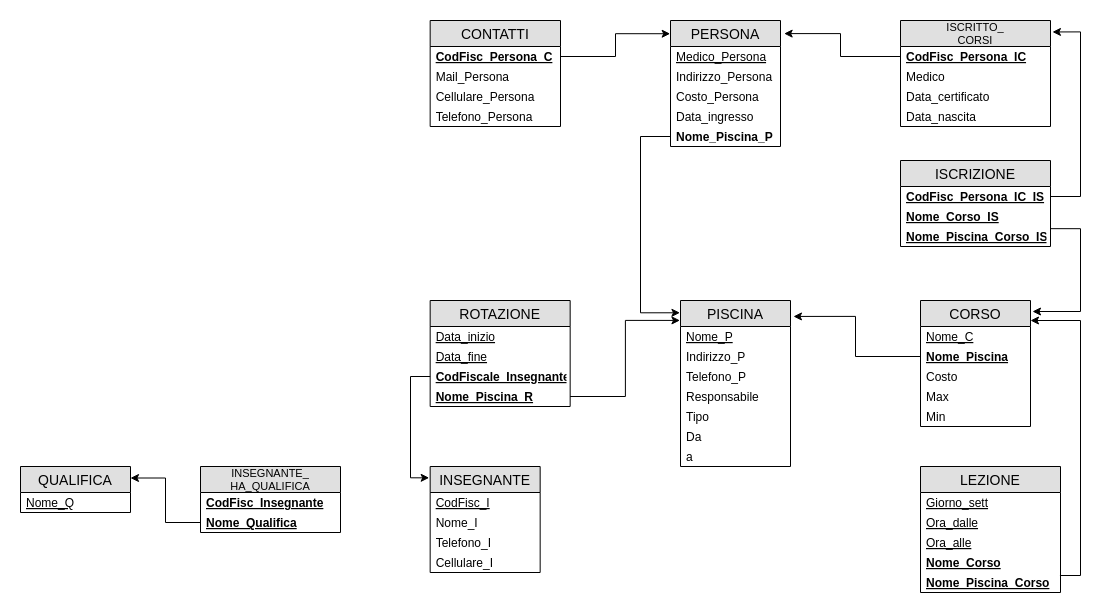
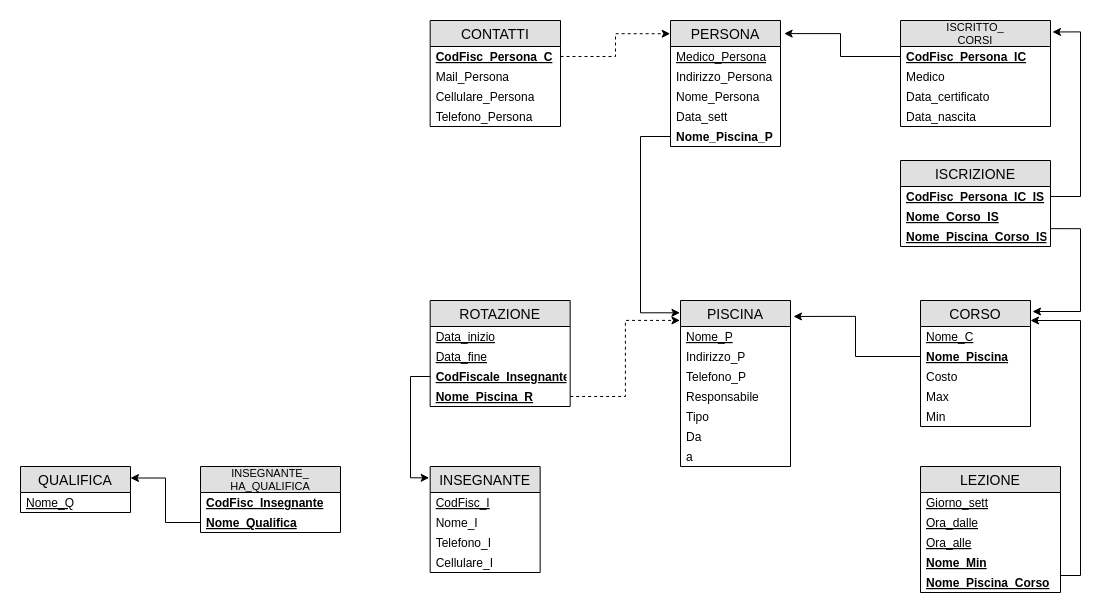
  <mxCell id="0" />
  <mxCell id="1" parent="0" />
  <mxCell id="2" value="PISCINA" style="swimlane;fontStyle=0;childLayout=stackLayout;horizontal=1;startSize=26;fillColor=#e0e0e0;horizontalStack=0;resizeParent=1;resizeParentMax=0;resizeLast=0;collapsible=1;marginBottom=0;swimlaneFillColor=#ffffff;align=center;fontSize=14;" parent="1" vertex="1"><mxGeometry x="680" y="300" width="110" height="166" as="geometry"><mxRectangle x="20" y="20" width="90" height="26" as="alternateBounds" /></mxGeometry></mxCell>
  <mxCell id="3" value="Nome_P" style="text;strokeColor=none;fillColor=none;spacingLeft=4;spacingRight=4;overflow=hidden;rotatable=0;points=[[0,0.5],[1,0.5]];portConstraint=eastwest;fontSize=12;fontStyle=4;verticalAlign=middle;" parent="2" vertex="1"><mxGeometry y="26" width="110" height="20" as="geometry" /></mxCell>
  <mxCell id="4" value="Indirizzo_P" style="text;strokeColor=none;fillColor=none;spacingLeft=4;spacingRight=4;overflow=hidden;rotatable=0;points=[[0,0.5],[1,0.5]];portConstraint=eastwest;fontSize=12;verticalAlign=middle;" parent="2" vertex="1"><mxGeometry y="46" width="110" height="20" as="geometry" /></mxCell>
  <mxCell id="5" value="Telefono_P" style="text;strokeColor=none;fillColor=none;spacingLeft=4;spacingRight=4;overflow=hidden;rotatable=0;points=[[0,0.5],[1,0.5]];portConstraint=eastwest;fontSize=12;verticalAlign=middle;" parent="2" vertex="1"><mxGeometry y="66" width="110" height="20" as="geometry" /></mxCell>
  <mxCell id="6" value="Responsabile" style="text;strokeColor=none;fillColor=none;spacingLeft=4;spacingRight=4;overflow=hidden;rotatable=0;points=[[0,0.5],[1,0.5]];portConstraint=eastwest;fontSize=12;verticalAlign=middle;" parent="2" vertex="1"><mxGeometry y="86" width="110" height="20" as="geometry" /></mxCell>
  <mxCell id="7" value="Tipo" style="text;strokeColor=none;fillColor=none;spacingLeft=4;spacingRight=4;overflow=hidden;rotatable=0;points=[[0,0.5],[1,0.5]];portConstraint=eastwest;fontSize=12;verticalAlign=middle;" parent="2" vertex="1"><mxGeometry y="106" width="110" height="20" as="geometry" /></mxCell>
  <mxCell id="8" value="Da" style="text;strokeColor=none;fillColor=none;spacingLeft=4;spacingRight=4;overflow=hidden;rotatable=0;points=[[0,0.5],[1,0.5]];portConstraint=eastwest;fontSize=12;verticalAlign=middle;" parent="2" vertex="1"><mxGeometry y="126" width="110" height="20" as="geometry" /></mxCell>
  <mxCell id="9" value="a" style="text;strokeColor=none;fillColor=none;spacingLeft=4;spacingRight=4;overflow=hidden;rotatable=0;points=[[0,0.5],[1,0.5]];portConstraint=eastwest;fontSize=12;verticalAlign=middle;" parent="2" vertex="1"><mxGeometry y="146" width="110" height="20" as="geometry" /></mxCell>
  <mxCell id="10" value="CORSO" style="swimlane;fontStyle=0;childLayout=stackLayout;horizontal=1;startSize=26;fillColor=#e0e0e0;horizontalStack=0;resizeParent=1;resizeParentMax=0;resizeLast=0;collapsible=1;marginBottom=0;swimlaneFillColor=#ffffff;align=center;fontSize=14;" parent="1" vertex="1"><mxGeometry x="920" y="300" width="110" height="126" as="geometry"><mxRectangle x="20" y="20" width="90" height="26" as="alternateBounds" /></mxGeometry></mxCell>
  <mxCell id="11" value="Nome_C" style="text;strokeColor=none;fillColor=none;spacingLeft=4;spacingRight=4;overflow=hidden;rotatable=0;points=[[0,0.5],[1,0.5]];portConstraint=eastwest;fontSize=12;fontStyle=4;verticalAlign=middle;" parent="10" vertex="1"><mxGeometry y="26" width="110" height="20" as="geometry" /></mxCell>
  <mxCell id="12" value="Nome_Piscina" style="text;strokeColor=none;fillColor=none;spacingLeft=4;spacingRight=4;overflow=hidden;rotatable=0;points=[[0,0.5],[1,0.5]];portConstraint=eastwest;fontSize=12;fontStyle=5;strokeWidth=2;verticalAlign=middle;labelBackgroundColor=none;" parent="10" vertex="1"><mxGeometry y="46" width="110" height="20" as="geometry" /></mxCell>
  <mxCell id="13" value="Costo" style="text;strokeColor=none;fillColor=none;spacingLeft=4;spacingRight=4;overflow=hidden;rotatable=0;points=[[0,0.5],[1,0.5]];portConstraint=eastwest;fontSize=12;verticalAlign=middle;" parent="10" vertex="1"><mxGeometry y="66" width="110" height="20" as="geometry" /></mxCell>
  <mxCell id="14" value="Max" style="text;strokeColor=none;fillColor=none;spacingLeft=4;spacingRight=4;overflow=hidden;rotatable=0;points=[[0,0.5],[1,0.5]];portConstraint=eastwest;fontSize=12;verticalAlign=middle;" parent="10" vertex="1"><mxGeometry y="86" width="110" height="20" as="geometry" /></mxCell>
  <mxCell id="15" value="Min" style="text;strokeColor=none;fillColor=none;spacingLeft=4;spacingRight=4;overflow=hidden;rotatable=0;points=[[0,0.5],[1,0.5]];portConstraint=eastwest;fontSize=12;verticalAlign=middle;" parent="10" vertex="1"><mxGeometry y="106" width="110" height="20" as="geometry" /></mxCell>
  <mxCell id="16" style="edgeStyle=orthogonalEdgeStyle;rounded=0;orthogonalLoop=1;jettySize=auto;html=1;entryX=1.027;entryY=0.096;entryDx=0;entryDy=0;entryPerimeter=0;" parent="1" source="12" target="2" edge="1"><mxGeometry relative="1" as="geometry" /></mxCell>
  <mxCell id="17" value="LEZIONE" style="swimlane;fontStyle=0;childLayout=stackLayout;horizontal=1;startSize=26;fillColor=#e0e0e0;horizontalStack=0;resizeParent=1;resizeParentMax=0;resizeLast=0;collapsible=1;marginBottom=0;swimlaneFillColor=#ffffff;align=center;fontSize=14;" parent="1" vertex="1"><mxGeometry x="920" y="466" width="140" height="126" as="geometry"><mxRectangle x="20" y="20" width="90" height="26" as="alternateBounds" /></mxGeometry></mxCell>
  <mxCell id="18" value="Giorno_sett" style="text;strokeColor=none;fillColor=none;spacingLeft=4;spacingRight=4;overflow=hidden;rotatable=0;points=[[0,0.5],[1,0.5]];portConstraint=eastwest;fontSize=12;verticalAlign=middle;fontStyle=4" parent="17" vertex="1"><mxGeometry y="26" width="140" height="20" as="geometry" /></mxCell>
  <mxCell id="19" value="Ora_dalle" style="text;strokeColor=none;fillColor=none;spacingLeft=4;spacingRight=4;overflow=hidden;rotatable=0;points=[[0,0.5],[1,0.5]];portConstraint=eastwest;fontSize=12;verticalAlign=middle;fontStyle=4" parent="17" vertex="1"><mxGeometry y="46" width="140" height="20" as="geometry" /></mxCell>
  <mxCell id="20" value="Ora_alle" style="text;strokeColor=none;fillColor=none;spacingLeft=4;spacingRight=4;overflow=hidden;rotatable=0;points=[[0,0.5],[1,0.5]];portConstraint=eastwest;fontSize=12;verticalAlign=middle;fontStyle=4" parent="17" vertex="1"><mxGeometry y="66" width="140" height="20" as="geometry" /></mxCell>
- <mxCell id="21" value="Nome_Corso" style="text;strokeColor=none;fillColor=none;spacingLeft=4;spacingRight=4;overflow=hidden;rotatable=0;points=[[0,0.5],[1,0.5]];portConstraint=eastwest;fontSize=12;fontStyle=5;strokeWidth=2;perimeterSpacing=0;verticalAlign=middle;shadow=0;rounded=0;glass=0;comic=0;" parent="17" vertex="1"><mxGeometry y="86" width="140" height="20" as="geometry" /></mxCell>
+ <mxCell id="21" value="Nome_Min" style="text;strokeColor=none;fillColor=none;spacingLeft=4;spacingRight=4;overflow=hidden;rotatable=0;points=[[0,0.5],[1,0.5]];portConstraint=eastwest;fontSize=12;fontStyle=5;strokeWidth=2;perimeterSpacing=0;verticalAlign=middle;shadow=0;rounded=0;glass=0;comic=0;" parent="17" vertex="1"><mxGeometry y="86" width="140" height="20" as="geometry" /></mxCell>
  <mxCell id="22" value="Nome_Piscina_Corso" style="text;strokeColor=none;fillColor=none;spacingLeft=4;spacingRight=4;overflow=hidden;rotatable=0;points=[[0,0.5],[1,0.5]];portConstraint=eastwest;fontSize=12;fontStyle=5;strokeWidth=2;perimeterSpacing=0;verticalAlign=middle;" parent="17" vertex="1"><mxGeometry y="106" width="140" height="20" as="geometry" /></mxCell>
  <mxCell id="23" style="edgeStyle=orthogonalEdgeStyle;rounded=0;orthogonalLoop=1;jettySize=auto;html=1;exitX=0.996;exitY=0.15;exitDx=0;exitDy=0;exitPerimeter=0;" parent="1" source="22" target="10" edge="1"><mxGeometry relative="1" as="geometry"><mxPoint x="1140" y="530" as="targetPoint" /><Array as="points"><mxPoint x="1080" y="575" /><mxPoint x="1080" y="320" /></Array></mxGeometry></mxCell>
  <mxCell id="24" value="ROTAZIONE" style="swimlane;fontStyle=0;childLayout=stackLayout;horizontal=1;startSize=26;fillColor=#e0e0e0;horizontalStack=0;resizeParent=1;resizeParentMax=0;resizeLast=0;collapsible=1;marginBottom=0;swimlaneFillColor=#ffffff;align=center;fontSize=14;" parent="1" vertex="1"><mxGeometry x="429.67" y="300" width="140" height="106" as="geometry"><mxRectangle x="20" y="20" width="90" height="26" as="alternateBounds" /></mxGeometry></mxCell>
  <mxCell id="25" value="Data_inizio" style="text;strokeColor=none;fillColor=none;spacingLeft=4;spacingRight=4;overflow=hidden;rotatable=0;points=[[0,0.5],[1,0.5]];portConstraint=eastwest;fontSize=12;fontStyle=4;verticalAlign=middle;" parent="24" vertex="1"><mxGeometry y="26" width="140" height="20" as="geometry" /></mxCell>
  <mxCell id="26" value="Data_fine" style="text;strokeColor=none;fillColor=none;spacingLeft=4;spacingRight=4;overflow=hidden;rotatable=0;points=[[0,0.5],[1,0.5]];portConstraint=eastwest;fontSize=12;verticalAlign=middle;fontStyle=4" parent="24" vertex="1"><mxGeometry y="46" width="140" height="20" as="geometry" /></mxCell>
  <mxCell id="27" value="CodFiscale_Insegnante" style="text;strokeColor=none;fillColor=none;spacingLeft=4;spacingRight=4;overflow=hidden;rotatable=0;points=[[0,0.5],[1,0.5]];portConstraint=eastwest;fontSize=12;verticalAlign=middle;fontStyle=5" parent="24" vertex="1"><mxGeometry y="66" width="140" height="20" as="geometry" /></mxCell>
  <mxCell id="28" value="Nome_Piscina_R" style="text;strokeColor=none;fillColor=none;spacingLeft=4;spacingRight=4;overflow=hidden;rotatable=0;points=[[0,0.5],[1,0.5]];portConstraint=eastwest;fontSize=12;verticalAlign=middle;fontStyle=5" parent="24" vertex="1"><mxGeometry y="86" width="140" height="20" as="geometry" /></mxCell>
- <mxCell id="29" style="edgeStyle=orthogonalEdgeStyle;rounded=0;orthogonalLoop=1;jettySize=auto;html=1;entryX=-0.005;entryY=0.12;entryDx=0;entryDy=0;entryPerimeter=0;" parent="1" source="28" target="2" edge="1"><mxGeometry relative="1" as="geometry" /></mxCell>
+ <mxCell id="29" style="edgeStyle=orthogonalEdgeStyle;rounded=0;orthogonalLoop=1;jettySize=auto;html=1;entryX=-0.005;entryY=0.12;entryDx=0;entryDy=0;entryPerimeter=0;dashed=1;" parent="1" source="28" target="2" edge="1"><mxGeometry relative="1" as="geometry" /></mxCell>
  <mxCell id="30" value="INSEGNANTE" style="swimlane;fontStyle=0;childLayout=stackLayout;horizontal=1;startSize=26;fillColor=#e0e0e0;horizontalStack=0;resizeParent=1;resizeParentMax=0;resizeLast=0;collapsible=1;marginBottom=0;swimlaneFillColor=#ffffff;align=center;fontSize=14;" parent="1" vertex="1"><mxGeometry x="429.67" y="466" width="110" height="106" as="geometry"><mxRectangle x="20" y="20" width="90" height="26" as="alternateBounds" /></mxGeometry></mxCell>
  <mxCell id="31" value="CodFisc_I" style="text;strokeColor=none;fillColor=none;spacingLeft=4;spacingRight=4;overflow=hidden;rotatable=0;points=[[0,0.5],[1,0.5]];portConstraint=eastwest;fontSize=12;fontStyle=4;verticalAlign=middle;" parent="30" vertex="1"><mxGeometry y="26" width="110" height="20" as="geometry" /></mxCell>
  <mxCell id="32" value="Nome_I" style="text;strokeColor=none;fillColor=none;spacingLeft=4;spacingRight=4;overflow=hidden;rotatable=0;points=[[0,0.5],[1,0.5]];portConstraint=eastwest;fontSize=12;verticalAlign=middle;" parent="30" vertex="1"><mxGeometry y="46" width="110" height="20" as="geometry" /></mxCell>
  <mxCell id="33" value="Telefono_I" style="text;strokeColor=none;fillColor=none;spacingLeft=4;spacingRight=4;overflow=hidden;rotatable=0;points=[[0,0.5],[1,0.5]];portConstraint=eastwest;fontSize=12;verticalAlign=middle;" parent="30" vertex="1"><mxGeometry y="66" width="110" height="20" as="geometry" /></mxCell>
  <mxCell id="34" value="Cellulare_I" style="text;strokeColor=none;fillColor=none;spacingLeft=4;spacingRight=4;overflow=hidden;rotatable=0;points=[[0,0.5],[1,0.5]];portConstraint=eastwest;fontSize=12;verticalAlign=middle;" parent="30" vertex="1"><mxGeometry y="86" width="110" height="20" as="geometry" /></mxCell>
  <mxCell id="35" style="edgeStyle=orthogonalEdgeStyle;rounded=0;orthogonalLoop=1;jettySize=auto;html=1;entryX=-0.009;entryY=0.107;entryDx=0;entryDy=0;entryPerimeter=0;" parent="1" source="27" target="30" edge="1"><mxGeometry relative="1" as="geometry"><mxPoint x="410" y="479" as="targetPoint" /><Array as="points"><mxPoint x="410" y="376" /><mxPoint x="410" y="477" /></Array></mxGeometry></mxCell>
  <mxCell id="36" value="QUALIFICA" style="swimlane;fontStyle=0;childLayout=stackLayout;horizontal=1;startSize=26;fillColor=#e0e0e0;horizontalStack=0;resizeParent=1;resizeParentMax=0;resizeLast=0;collapsible=1;marginBottom=0;swimlaneFillColor=#ffffff;align=center;fontSize=14;" parent="1" vertex="1"><mxGeometry x="20" y="466" width="110" height="46" as="geometry"><mxRectangle x="20" y="20" width="90" height="26" as="alternateBounds" /></mxGeometry></mxCell>
  <mxCell id="37" value="Nome_Q" style="text;strokeColor=none;fillColor=none;spacingLeft=4;spacingRight=4;overflow=hidden;rotatable=0;points=[[0,0.5],[1,0.5]];portConstraint=eastwest;fontSize=12;fontStyle=4;verticalAlign=middle;" parent="36" vertex="1"><mxGeometry y="26" width="110" height="20" as="geometry" /></mxCell>
  <mxCell id="38" value="INSEGNANTE_&#10;HA_QUALIFICA" style="swimlane;fontStyle=0;childLayout=stackLayout;horizontal=1;startSize=26;fillColor=#e0e0e0;horizontalStack=0;resizeParent=1;resizeParentMax=0;resizeLast=0;collapsible=1;marginBottom=0;swimlaneFillColor=#ffffff;align=center;fontSize=11;" parent="1" vertex="1"><mxGeometry x="200" y="466" width="140" height="66" as="geometry"><mxRectangle x="20" y="20" width="90" height="26" as="alternateBounds" /></mxGeometry></mxCell>
  <mxCell id="39" value="CodFisc_Insegnante" style="text;strokeColor=none;fillColor=none;spacingLeft=4;spacingRight=4;overflow=hidden;rotatable=0;points=[[0,0.5],[1,0.5]];portConstraint=eastwest;fontSize=12;fontStyle=5;verticalAlign=middle;" parent="38" vertex="1"><mxGeometry y="26" width="140" height="20" as="geometry" /></mxCell>
  <mxCell id="40" value="Nome_Qualifica" style="text;strokeColor=none;fillColor=none;spacingLeft=4;spacingRight=4;overflow=hidden;rotatable=0;points=[[0,0.5],[1,0.5]];portConstraint=eastwest;fontSize=12;verticalAlign=middle;fontStyle=5" parent="38" vertex="1"><mxGeometry y="46" width="140" height="20" as="geometry" /></mxCell>
  <mxCell id="41" style="edgeStyle=orthogonalEdgeStyle;rounded=0;orthogonalLoop=1;jettySize=auto;html=1;entryX=1;entryY=0.25;entryDx=0;entryDy=0;fontSize=11;" parent="1" source="40" target="36" edge="1"><mxGeometry relative="1" as="geometry" /></mxCell>
  <mxCell id="42" value="PERSONA" style="swimlane;fontStyle=0;childLayout=stackLayout;horizontal=1;startSize=26;fillColor=#e0e0e0;horizontalStack=0;resizeParent=1;resizeParentMax=0;resizeLast=0;collapsible=1;marginBottom=0;swimlaneFillColor=#ffffff;align=center;fontSize=14;" parent="1" vertex="1"><mxGeometry x="670" y="20" width="110" height="126" as="geometry"><mxRectangle x="20" y="20" width="90" height="26" as="alternateBounds" /></mxGeometry></mxCell>
  <mxCell id="43" value="Medico_Persona" style="text;strokeColor=none;fillColor=none;spacingLeft=4;spacingRight=4;overflow=hidden;rotatable=0;points=[[0,0.5],[1,0.5]];portConstraint=eastwest;fontSize=12;fontStyle=4;verticalAlign=middle;" parent="42" vertex="1"><mxGeometry y="26" width="110" height="20" as="geometry" /></mxCell>
  <mxCell id="44" value="Indirizzo_Persona" style="text;strokeColor=none;fillColor=none;spacingLeft=4;spacingRight=4;overflow=hidden;rotatable=0;points=[[0,0.5],[1,0.5]];portConstraint=eastwest;fontSize=12;verticalAlign=middle;" parent="42" vertex="1"><mxGeometry y="46" width="110" height="20" as="geometry" /></mxCell>
- <mxCell id="45" value="Costo_Persona" style="text;strokeColor=none;fillColor=none;spacingLeft=4;spacingRight=4;overflow=hidden;rotatable=0;points=[[0,0.5],[1,0.5]];portConstraint=eastwest;fontSize=12;verticalAlign=middle;" parent="42" vertex="1"><mxGeometry y="66" width="110" height="20" as="geometry" /></mxCell>
- <mxCell id="46" value="Data_ingresso" style="text;strokeColor=none;fillColor=none;spacingLeft=4;spacingRight=4;overflow=hidden;rotatable=0;points=[[0,0.5],[1,0.5]];portConstraint=eastwest;fontSize=12;verticalAlign=middle;" parent="42" vertex="1"><mxGeometry y="86" width="110" height="20" as="geometry" /></mxCell>
+ <mxCell id="45" value="Nome_Persona" style="text;strokeColor=none;fillColor=none;spacingLeft=4;spacingRight=4;overflow=hidden;rotatable=0;points=[[0,0.5],[1,0.5]];portConstraint=eastwest;fontSize=12;verticalAlign=middle;" parent="42" vertex="1"><mxGeometry y="66" width="110" height="20" as="geometry" /></mxCell>
+ <mxCell id="46" value="Data_sett" style="text;strokeColor=none;fillColor=none;spacingLeft=4;spacingRight=4;overflow=hidden;rotatable=0;points=[[0,0.5],[1,0.5]];portConstraint=eastwest;fontSize=12;verticalAlign=middle;" parent="42" vertex="1"><mxGeometry y="86" width="110" height="20" as="geometry" /></mxCell>
  <mxCell id="47" value="Nome_Piscina_P" style="text;strokeColor=none;fillColor=none;spacingLeft=4;spacingRight=4;overflow=hidden;rotatable=0;points=[[0,0.5],[1,0.5]];portConstraint=eastwest;fontSize=12;verticalAlign=middle;fontStyle=1" parent="42" vertex="1"><mxGeometry y="106" width="110" height="20" as="geometry" /></mxCell>
  <mxCell id="48" style="edgeStyle=orthogonalEdgeStyle;rounded=0;orthogonalLoop=1;jettySize=auto;html=1;entryX=-0.005;entryY=0.074;entryDx=0;entryDy=0;entryPerimeter=0;fontSize=11;exitX=0;exitY=0.5;exitDx=0;exitDy=0;" parent="1" source="47" target="2" edge="1"><mxGeometry relative="1" as="geometry"><Array as="points"><mxPoint x="640" y="136" /><mxPoint x="640" y="312" /></Array></mxGeometry></mxCell>
  <mxCell id="49" value="ISCRITTO_&#10;CORSI" style="swimlane;fontStyle=0;childLayout=stackLayout;horizontal=1;startSize=26;fillColor=#e0e0e0;horizontalStack=0;resizeParent=1;resizeParentMax=0;resizeLast=0;collapsible=1;marginBottom=0;swimlaneFillColor=#ffffff;align=center;fontSize=11;" parent="1" vertex="1"><mxGeometry x="900" y="20" width="150" height="106" as="geometry"><mxRectangle x="20" y="20" width="90" height="26" as="alternateBounds" /></mxGeometry></mxCell>
  <mxCell id="50" value="CodFisc_Persona_IC" style="text;strokeColor=none;fillColor=none;spacingLeft=4;spacingRight=4;overflow=hidden;rotatable=0;points=[[0,0.5],[1,0.5]];portConstraint=eastwest;fontSize=12;fontStyle=5;verticalAlign=middle;" parent="49" vertex="1"><mxGeometry y="26" width="150" height="20" as="geometry" /></mxCell>
  <mxCell id="51" value="Medico" style="text;strokeColor=none;fillColor=none;spacingLeft=4;spacingRight=4;overflow=hidden;rotatable=0;points=[[0,0.5],[1,0.5]];portConstraint=eastwest;fontSize=12;verticalAlign=middle;" parent="49" vertex="1"><mxGeometry y="46" width="150" height="20" as="geometry" /></mxCell>
  <mxCell id="52" value="Data_certificato" style="text;strokeColor=none;fillColor=none;spacingLeft=4;spacingRight=4;overflow=hidden;rotatable=0;points=[[0,0.5],[1,0.5]];portConstraint=eastwest;fontSize=12;verticalAlign=middle;" parent="49" vertex="1"><mxGeometry y="66" width="150" height="20" as="geometry" /></mxCell>
  <mxCell id="53" value="Data_nascita" style="text;strokeColor=none;fillColor=none;spacingLeft=4;spacingRight=4;overflow=hidden;rotatable=0;points=[[0,0.5],[1,0.5]];portConstraint=eastwest;fontSize=12;verticalAlign=middle;" parent="49" vertex="1"><mxGeometry y="86" width="150" height="20" as="geometry" /></mxCell>
  <mxCell id="54" value="ISCRIZIONE" style="swimlane;fontStyle=0;childLayout=stackLayout;horizontal=1;startSize=26;fillColor=#e0e0e0;horizontalStack=0;resizeParent=1;resizeParentMax=0;resizeLast=0;collapsible=1;marginBottom=0;swimlaneFillColor=#ffffff;align=center;fontSize=14;" parent="1" vertex="1"><mxGeometry x="900" y="160" width="150" height="86" as="geometry"><mxRectangle x="20" y="20" width="90" height="26" as="alternateBounds" /></mxGeometry></mxCell>
  <mxCell id="55" value="CodFisc_Persona_IC_IS" style="text;strokeColor=none;fillColor=none;spacingLeft=4;spacingRight=4;overflow=hidden;rotatable=0;points=[[0,0.5],[1,0.5]];portConstraint=eastwest;fontSize=12;fontStyle=5;verticalAlign=middle;" parent="54" vertex="1"><mxGeometry y="26" width="150" height="20" as="geometry" /></mxCell>
  <mxCell id="56" value="Nome_Corso_IS" style="text;strokeColor=none;fillColor=none;spacingLeft=4;spacingRight=4;overflow=hidden;rotatable=0;points=[[0,0.5],[1,0.5]];portConstraint=eastwest;fontSize=12;verticalAlign=middle;fontStyle=5" parent="54" vertex="1"><mxGeometry y="46" width="150" height="20" as="geometry" /></mxCell>
  <mxCell id="57" value="Nome_Piscina_Corso_IS" style="text;strokeColor=none;fillColor=none;spacingLeft=4;spacingRight=4;overflow=hidden;rotatable=0;points=[[0,0.5],[1,0.5]];portConstraint=eastwest;fontSize=12;verticalAlign=middle;fontStyle=5" parent="54" vertex="1"><mxGeometry y="66" width="150" height="20" as="geometry" /></mxCell>
  <mxCell id="58" style="edgeStyle=orthogonalEdgeStyle;rounded=0;orthogonalLoop=1;jettySize=auto;html=1;fontSize=14;exitX=1.002;exitY=1.108;exitDx=0;exitDy=0;exitPerimeter=0;" parent="1" source="56" edge="1"><mxGeometry relative="1" as="geometry"><mxPoint x="1032" y="311" as="targetPoint" /><Array as="points"><mxPoint x="1080" y="228" /><mxPoint x="1080" y="311" /></Array></mxGeometry></mxCell>
  <mxCell id="59" style="edgeStyle=orthogonalEdgeStyle;rounded=0;orthogonalLoop=1;jettySize=auto;html=1;entryX=1.013;entryY=0.108;entryDx=0;entryDy=0;entryPerimeter=0;fontSize=14;exitX=1;exitY=0.5;exitDx=0;exitDy=0;" parent="1" source="55" target="49" edge="1"><mxGeometry relative="1" as="geometry"><mxPoint x="1070" y="196" as="sourcePoint" /><Array as="points"><mxPoint x="1080" y="196" /><mxPoint x="1080" y="32" /></Array></mxGeometry></mxCell>
  <mxCell id="60" style="edgeStyle=orthogonalEdgeStyle;rounded=0;orthogonalLoop=1;jettySize=auto;html=1;exitX=0;exitY=0.5;exitDx=0;exitDy=0;entryX=1.033;entryY=0.104;entryDx=0;entryDy=0;entryPerimeter=0;fontSize=14;" parent="1" source="50" target="42" edge="1"><mxGeometry relative="1" as="geometry" /></mxCell>
  <mxCell id="61" value="CONTATTI" style="swimlane;fontStyle=0;childLayout=stackLayout;horizontal=1;startSize=26;fillColor=#e0e0e0;horizontalStack=0;resizeParent=1;resizeParentMax=0;resizeLast=0;collapsible=1;marginBottom=0;swimlaneFillColor=#ffffff;align=center;fontSize=14;" vertex="1" parent="1"><mxGeometry x="429.67" y="20" width="130.33" height="106" as="geometry"><mxRectangle x="20" y="20" width="90" height="26" as="alternateBounds" /></mxGeometry></mxCell>
  <mxCell id="62" value="CodFisc_Persona_C" style="text;strokeColor=none;fillColor=none;spacingLeft=4;spacingRight=4;overflow=hidden;rotatable=0;points=[[0,0.5],[1,0.5]];portConstraint=eastwest;fontSize=12;fontStyle=5;verticalAlign=middle;" vertex="1" parent="61"><mxGeometry y="26" width="130.33" height="20" as="geometry" /></mxCell>
  <mxCell id="63" value="Mail_Persona" style="text;strokeColor=none;fillColor=none;spacingLeft=4;spacingRight=4;overflow=hidden;rotatable=0;points=[[0,0.5],[1,0.5]];portConstraint=eastwest;fontSize=12;verticalAlign=middle;" vertex="1" parent="61"><mxGeometry y="46" width="130.33" height="20" as="geometry" /></mxCell>
  <mxCell id="64" value="Cellulare_Persona" style="text;strokeColor=none;fillColor=none;spacingLeft=4;spacingRight=4;overflow=hidden;rotatable=0;points=[[0,0.5],[1,0.5]];portConstraint=eastwest;fontSize=12;verticalAlign=middle;" vertex="1" parent="61"><mxGeometry y="66" width="130.33" height="20" as="geometry" /></mxCell>
  <mxCell id="65" value="Telefono_Persona" style="text;strokeColor=none;fillColor=none;spacingLeft=4;spacingRight=4;overflow=hidden;rotatable=0;points=[[0,0.5],[1,0.5]];portConstraint=eastwest;fontSize=12;verticalAlign=middle;" vertex="1" parent="61"><mxGeometry y="86" width="130.33" height="20" as="geometry" /></mxCell>
- <mxCell id="66" style="edgeStyle=orthogonalEdgeStyle;rounded=0;orthogonalLoop=1;jettySize=auto;html=1;entryX=-0.003;entryY=0.105;entryDx=0;entryDy=0;entryPerimeter=0;" edge="1" parent="1" source="62" target="42"><mxGeometry relative="1" as="geometry" /></mxCell>
+ <mxCell id="66" style="edgeStyle=orthogonalEdgeStyle;rounded=0;orthogonalLoop=1;jettySize=auto;html=1;entryX=-0.003;entryY=0.105;entryDx=0;entryDy=0;entryPerimeter=0;dashed=1;" edge="1" parent="1" source="62" target="42"><mxGeometry relative="1" as="geometry" /></mxCell>
